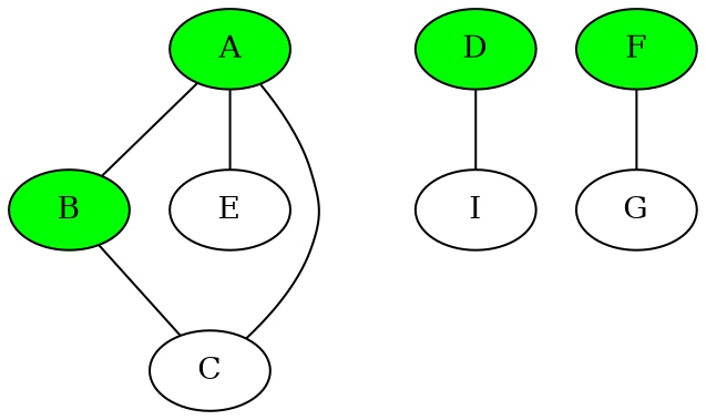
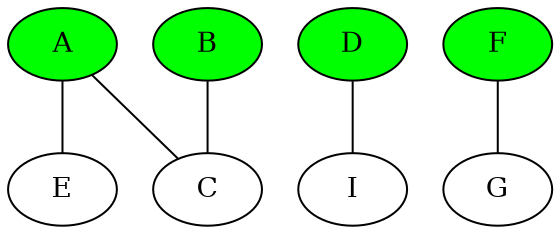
  graph {
    A [fillcolor=green style=filled]
    B [fillcolor=green style=filled]
    E
    C
    D [fillcolor=green style=filled]
    I
    F [fillcolor=green style=filled]
    G
-   A -- B
    A -- E
    A -- C
    B -- C
    D -- I
    F -- G
  }
